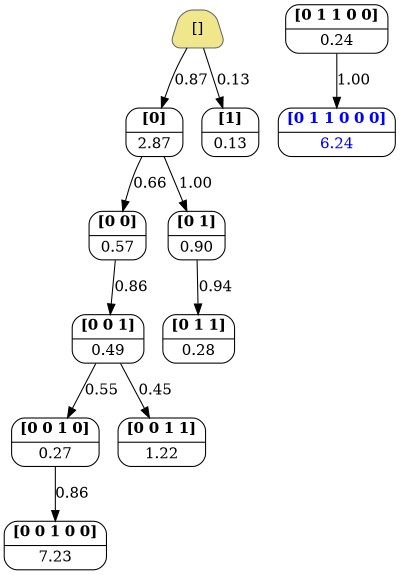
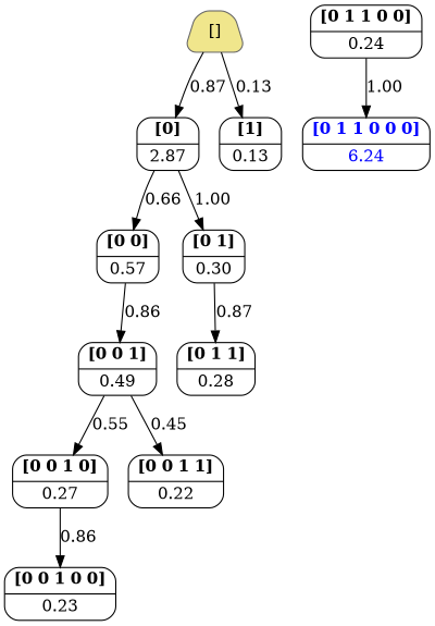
  digraph {
    node [shape=record style=rounded]
    n1 [label=<{<B>[0]</B> | 2.87}>]
    n2 [label=<{<B>[0 0]</B> | 0.57}>]
-   n3 [label=<{<B>[0 1]</B> | 0.90}>]
+   n3 [label=<{<B>[0 1]</B> | 0.30}>]
    n4 [label=<{<B>[0 0 1]</B> | 0.49}>]
    n5 [label=<{<B>[0 1 1]</B> | 0.28}>]
    n6 [label=<{<B>[1]</B> | 0.13}>]
    n7 [label=<{<B>[0 0 1 0]</B> | 0.27}>]
-   n8 [label=<{<B>[0 0 1 1]</B> | 1.22}>]
-   n9 [label=<{<B>[0 0 1 0 0]</B> | 7.23}>]
+   n8 [label=<{<B>[0 0 1 1]</B> | 0.22}>]
+   n9 [label=<{<B>[0 0 1 0 0]</B> | 0.23}>]
    n10 [label=<{<B>[0 1 1 0 0]</B> | 0.24}>]
    n11 [fontcolor=blue label=<{<B>[0 1 1 0 0 0]</B> | 6.24}>]
    "[]" [color=gray40 fillcolor=khaki shape=trapezium style="rounded,filled"]
    n1 -> n2 [label=0.66]
    n1 -> n3 [label=1.00]
    n2 -> n4 [label=0.86]
-   n3 -> n5 [label=0.94]
+   n3 -> n5 [label=0.87]
    n4 -> n7 [label=0.55]
    n4 -> n8 [label=0.45]
    n7 -> n9 [label=0.86]
    n10 -> n11 [label=1.00]
    "[]" -> n1 [label=0.87]
    "[]" -> n6 [label=0.13]
  }
